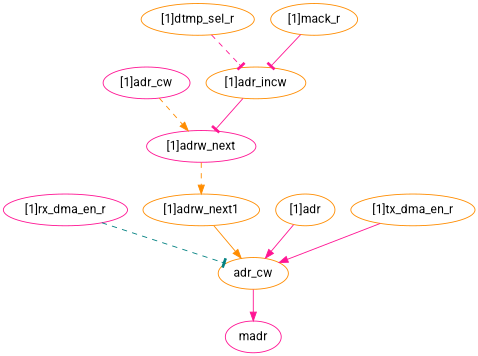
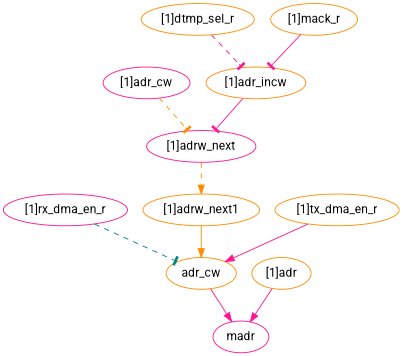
  strict digraph {
    fontname=Roboto
    node [color=darkorange complexity=4 fontname=Roboto]
    edge [arrowhead=normal color=deeppink fontname=Roboto style=solid]
    "[1]rx_dma_en_r" [color=deeppink importance=0.091920420335 rank=0.0229801050838]
    adr_cw [complexity=2 importance=0.0395325918722 rank=0.0197662959361]
    madr [color=deeppink complexity=0 importance=0.0113851230325 rank=0.0]
    "[1]adr_cw" [color=deeppink complexity=14 importance=0.482970987773 rank=0.0344979276981]
    "[1]adrw_next" [color=deeppink complexity=9 importance=0.227411759467 rank=0.0252679732741]
    "[1]adrw_next1" [importance=0.0692932028525 rank=0.0173233007131]
    "[1]adr" [complexity=5 importance=0.0481028016155 rank=0.0096205603231]
    "[1]tx_dma_en_r" [importance=0.0890637357701 rank=0.0222659339425]
    "[1]adr_incw" [complexity=10 importance=0.465487519954 rank=0.0465487519954]
    "[1]dtmp_sel_r" [complexity=13 importance=0.479128085531 rank=0.0368560065793]
    "[1]mack_r" [complexity=13 importance=0.488459573528 rank=0.0375738133483]
    "[1]rx_dma_en_r" -> adr_cw [arrowhead=tee color=teal style=dashed]
    adr_cw -> madr
-   "[1]adr_cw" -> "[1]adrw_next" [color=darkorange style=dashed]
+   "[1]adr_cw" -> "[1]adrw_next" [arrowhead=tee color=darkorange style=dashed]
    "[1]adrw_next" -> "[1]adrw_next1" [color=darkorange style=dashed]
    "[1]adrw_next1" -> adr_cw [color=darkorange]
-   "[1]adr" -> adr_cw
+   "[1]adr" -> madr
    "[1]tx_dma_en_r" -> adr_cw
    "[1]adr_incw" -> "[1]adrw_next" [arrowhead=tee]
    "[1]dtmp_sel_r" -> "[1]adr_incw" [arrowhead=tee style=dashed]
    "[1]mack_r" -> "[1]adr_incw" [arrowhead=tee]
  }
